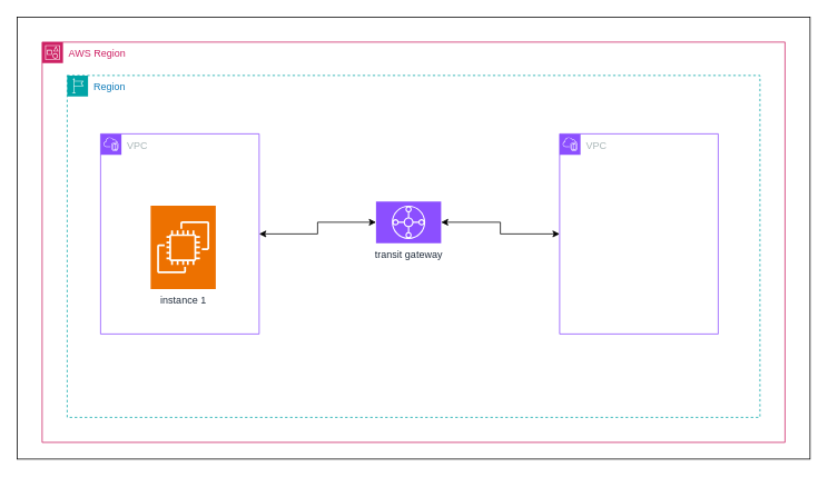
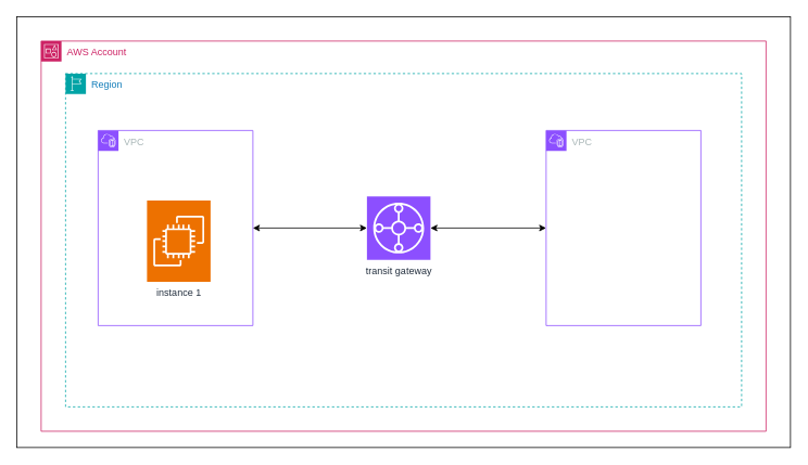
  <mxCell id="0" />
  <mxCell id="1" parent="0" />
  <mxCell id="2" value="" style="rounded=0;whiteSpace=wrap;html=1;" vertex="1" parent="1"><mxGeometry x="20" y="20" width="950" height="530" as="geometry" /></mxCell>
- <mxCell id="3" value="AWS Region" style="points=[[0,0],[0.25,0],[0.5,0],[0.75,0],[1,0],[1,0.25],[1,0.5],[1,0.75],[1,1],[0.75,1],[0.5,1],[0.25,1],[0,1],[0,0.75],[0,0.5],[0,0.25]];outlineConnect=0;gradientColor=none;html=1;whiteSpace=wrap;fontSize=12;fontStyle=0;container=1;pointerEvents=0;collapsible=0;recursiveResize=0;shape=mxgraph.aws4.group;grIcon=mxgraph.aws4.group_account;strokeColor=#CD2264;fillColor=none;verticalAlign=top;align=left;spacingLeft=30;fontColor=#CD2264;dashed=0;" vertex="1" parent="1"><mxGeometry x="50" y="50" width="890" height="480" as="geometry" /></mxCell>
+ <mxCell id="3" value="AWS Account" style="points=[[0,0],[0.25,0],[0.5,0],[0.75,0],[1,0],[1,0.25],[1,0.5],[1,0.75],[1,1],[0.75,1],[0.5,1],[0.25,1],[0,1],[0,0.75],[0,0.5],[0,0.25]];outlineConnect=0;gradientColor=none;html=1;whiteSpace=wrap;fontSize=12;fontStyle=0;container=1;pointerEvents=0;collapsible=0;recursiveResize=0;shape=mxgraph.aws4.group;grIcon=mxgraph.aws4.group_account;strokeColor=#CD2264;fillColor=none;verticalAlign=top;align=left;spacingLeft=30;fontColor=#CD2264;dashed=0;" vertex="1" parent="1"><mxGeometry x="50" y="50" width="890" height="480" as="geometry" /></mxCell>
  <mxCell id="4" value="Region" style="points=[[0,0],[0.25,0],[0.5,0],[0.75,0],[1,0],[1,0.25],[1,0.5],[1,0.75],[1,1],[0.75,1],[0.5,1],[0.25,1],[0,1],[0,0.75],[0,0.5],[0,0.25]];outlineConnect=0;gradientColor=none;html=1;whiteSpace=wrap;fontSize=12;fontStyle=0;container=1;pointerEvents=0;collapsible=0;recursiveResize=0;shape=mxgraph.aws4.group;grIcon=mxgraph.aws4.group_region;strokeColor=#00A4A6;fillColor=none;verticalAlign=top;align=left;spacingLeft=30;fontColor=#147EBA;dashed=1;" vertex="1" parent="3"><mxGeometry x="30" y="40" width="830" height="410" as="geometry" /></mxCell>
  <mxCell id="5" value="VPC" style="points=[[0,0],[0.25,0],[0.5,0],[0.75,0],[1,0],[1,0.25],[1,0.5],[1,0.75],[1,1],[0.75,1],[0.5,1],[0.25,1],[0,1],[0,0.75],[0,0.5],[0,0.25]];outlineConnect=0;gradientColor=none;html=1;whiteSpace=wrap;fontSize=12;fontStyle=0;container=1;pointerEvents=0;collapsible=0;recursiveResize=0;shape=mxgraph.aws4.group;grIcon=mxgraph.aws4.group_vpc2;strokeColor=#8C4FFF;fillColor=none;verticalAlign=top;align=left;spacingLeft=30;fontColor=#AAB7B8;dashed=0;" vertex="1" parent="4"><mxGeometry x="40" y="70" width="190" height="240" as="geometry" /></mxCell>
  <mxCell id="6" value="VPC" style="points=[[0,0],[0.25,0],[0.5,0],[0.75,0],[1,0],[1,0.25],[1,0.5],[1,0.75],[1,1],[0.75,1],[0.5,1],[0.25,1],[0,1],[0,0.75],[0,0.5],[0,0.25]];outlineConnect=0;gradientColor=none;html=1;whiteSpace=wrap;fontSize=12;fontStyle=0;container=1;pointerEvents=0;collapsible=0;recursiveResize=0;shape=mxgraph.aws4.group;grIcon=mxgraph.aws4.group_vpc2;strokeColor=#8C4FFF;fillColor=none;verticalAlign=top;align=left;spacingLeft=30;fontColor=#AAB7B8;dashed=0;" vertex="1" parent="4"><mxGeometry x="590" y="70" width="190" height="240" as="geometry" /></mxCell>
  <mxCell id="7" style="edgeStyle=orthogonalEdgeStyle;rounded=0;orthogonalLoop=1;jettySize=auto;html=1;startArrow=classic;startFill=1;" edge="1" parent="4" source="9" target="5"><mxGeometry relative="1" as="geometry" /></mxCell>
  <mxCell id="8" style="edgeStyle=orthogonalEdgeStyle;rounded=0;orthogonalLoop=1;jettySize=auto;html=1;entryX=0;entryY=0.5;entryDx=0;entryDy=0;startArrow=classic;startFill=1;" edge="1" parent="4" source="9" target="6"><mxGeometry relative="1" as="geometry" /></mxCell>
- <mxCell id="9" value="transit gateway" style="sketch=0;points=[[0,0,0],[0.25,0,0],[0.5,0,0],[0.75,0,0],[1,0,0],[0,1,0],[0.25,1,0],[0.5,1,0],[0.75,1,0],[1,1,0],[0,0.25,0],[0,0.5,0],[0,0.75,0],[1,0.25,0],[1,0.5,0],[1,0.75,0]];outlineConnect=0;fontColor=#232F3E;fillColor=#8C4FFF;strokeColor=#ffffff;dashed=0;verticalLabelPosition=bottom;verticalAlign=top;align=center;html=1;fontSize=12;fontStyle=0;aspect=fixed;shape=mxgraph.aws4.resourceIcon;resIcon=mxgraph.aws4.transit_gateway;" vertex="1" parent="4"><mxGeometry x="370" y="151" width="78" height="50" as="geometry" /></mxCell>
+ <mxCell id="9" value="transit gateway" style="sketch=0;points=[[0,0,0],[0.25,0,0],[0.5,0,0],[0.75,0,0],[1,0,0],[0,1,0],[0.25,1,0],[0.5,1,0],[0.75,1,0],[1,1,0],[0,0.25,0],[0,0.5,0],[0,0.75,0],[1,0.25,0],[1,0.5,0],[1,0.75,0]];outlineConnect=0;fontColor=#232F3E;fillColor=#8C4FFF;strokeColor=#ffffff;dashed=0;verticalLabelPosition=bottom;verticalAlign=top;align=center;html=1;fontSize=12;fontStyle=0;aspect=fixed;shape=mxgraph.aws4.resourceIcon;resIcon=mxgraph.aws4.transit_gateway;" vertex="1" parent="4"><mxGeometry x="370" y="151" width="78" height="78" as="geometry" /></mxCell>
  <mxCell id="10" value="instance 1" style="sketch=0;points=[[0,0,0],[0.25,0,0],[0.5,0,0],[0.75,0,0],[1,0,0],[0,1,0],[0.25,1,0],[0.5,1,0],[0.75,1,0],[1,1,0],[0,0.25,0],[0,0.5,0],[0,0.75,0],[1,0.25,0],[1,0.5,0],[1,0.75,0]];outlineConnect=0;fontColor=#232F3E;fillColor=#ED7100;strokeColor=#ffffff;dashed=0;verticalLabelPosition=bottom;verticalAlign=top;align=center;html=1;fontSize=12;fontStyle=0;aspect=fixed;shape=mxgraph.aws4.resourceIcon;resIcon=mxgraph.aws4.ec2;" vertex="1" parent="1"><mxGeometry x="180" y="246" width="78" height="100" as="geometry" /></mxCell>
